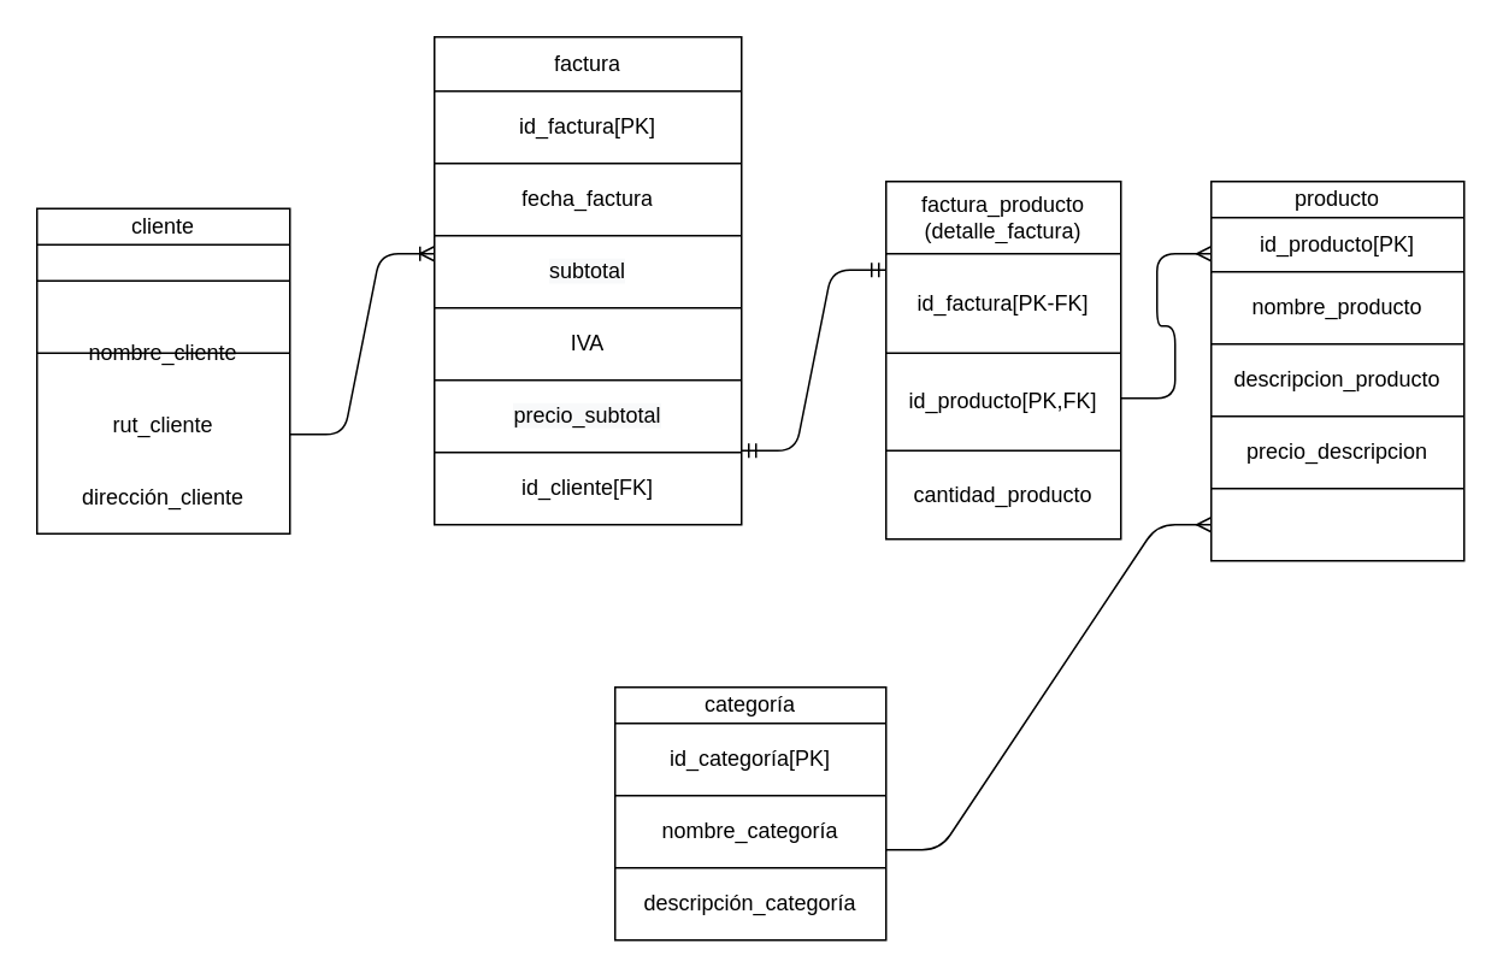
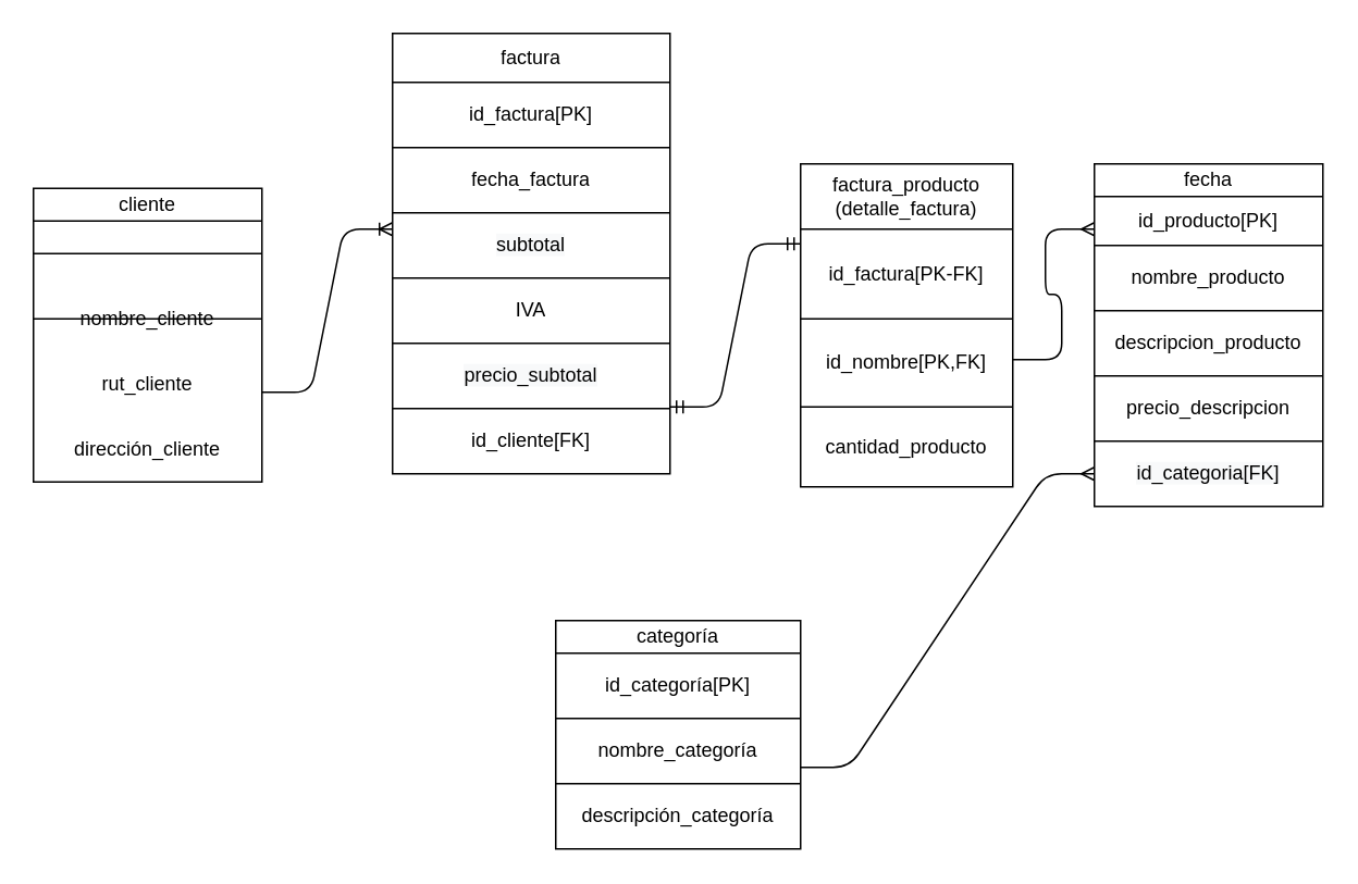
  <mxCell id="0" />
  <mxCell id="1" parent="0" />
  <mxCell id="2" value="" style="edgeStyle=entityRelationEdgeStyle;fontSize=12;html=1;endArrow=ERoneToMany;" edge="1" parent="1"><mxGeometry width="100" height="100" relative="1" as="geometry"><mxPoint x="160" y="240" as="sourcePoint" /><mxPoint x="240" y="140" as="targetPoint" /></mxGeometry></mxCell>
  <mxCell id="3" value="" style="edgeStyle=entityRelationEdgeStyle;fontSize=12;html=1;endArrow=ERmany;entryX=0;entryY=0.5;entryDx=0;entryDy=0;" edge="1" parent="1" target="60"><mxGeometry width="100" height="100" relative="1" as="geometry"><mxPoint x="490" y="470" as="sourcePoint" /><mxPoint x="600" y="330" as="targetPoint" /></mxGeometry></mxCell>
  <mxCell id="4" value="" style="shape=table;html=1;whiteSpace=wrap;startSize=0;container=1;collapsible=0;childLayout=tableLayout;" vertex="1" parent="1"><mxGeometry x="340" y="380" width="150" height="140" as="geometry" /></mxCell>
  <mxCell id="5" value="" style="shape=partialRectangle;html=1;whiteSpace=wrap;collapsible=0;dropTarget=0;pointerEvents=0;fillColor=none;top=0;left=0;bottom=0;right=0;points=[[0,0.5],[1,0.5]];portConstraint=eastwest;" vertex="1" parent="4"><mxGeometry width="150" height="20" as="geometry" /></mxCell>
  <mxCell id="6" value="categoría" style="shape=partialRectangle;html=1;whiteSpace=wrap;connectable=0;overflow=hidden;fillColor=none;top=0;left=0;bottom=0;right=0;" vertex="1" parent="5"><mxGeometry width="150" height="20" as="geometry" /></mxCell>
  <mxCell id="7" value="" style="shape=partialRectangle;html=1;whiteSpace=wrap;collapsible=0;dropTarget=0;pointerEvents=0;fillColor=none;top=0;left=0;bottom=0;right=0;points=[[0,0.5],[1,0.5]];portConstraint=eastwest;" vertex="1" parent="4"><mxGeometry y="20" width="150" height="40" as="geometry" /></mxCell>
  <mxCell id="8" value="id_categoría[PK]" style="shape=partialRectangle;html=1;whiteSpace=wrap;connectable=0;overflow=hidden;fillColor=none;top=0;left=0;bottom=0;right=0;" vertex="1" parent="7"><mxGeometry width="150" height="40" as="geometry" /></mxCell>
  <mxCell id="9" value="" style="shape=partialRectangle;html=1;whiteSpace=wrap;collapsible=0;dropTarget=0;pointerEvents=0;fillColor=none;top=0;left=0;bottom=0;right=0;points=[[0,0.5],[1,0.5]];portConstraint=eastwest;" vertex="1" parent="4"><mxGeometry y="60" width="150" height="40" as="geometry" /></mxCell>
  <mxCell id="10" value="nombre_categoría" style="shape=partialRectangle;html=1;whiteSpace=wrap;connectable=0;overflow=hidden;fillColor=none;top=0;left=0;bottom=0;right=0;" vertex="1" parent="9"><mxGeometry width="150" height="40" as="geometry" /></mxCell>
  <mxCell id="11" value="" style="shape=partialRectangle;html=1;whiteSpace=wrap;collapsible=0;dropTarget=0;pointerEvents=0;fillColor=none;top=0;left=0;bottom=0;right=0;points=[[0,0.5],[1,0.5]];portConstraint=eastwest;" vertex="1" parent="4"><mxGeometry y="100" width="150" height="40" as="geometry" /></mxCell>
  <mxCell id="12" value="descripción_categoría" style="shape=partialRectangle;html=1;whiteSpace=wrap;connectable=0;overflow=hidden;fillColor=none;top=0;left=0;bottom=0;right=0;" vertex="1" parent="11"><mxGeometry width="150" height="40" as="geometry" /></mxCell>
  <mxCell id="13" value="" style="shape=table;html=1;whiteSpace=wrap;startSize=0;container=1;collapsible=0;childLayout=tableLayout;" vertex="1" parent="1"><mxGeometry x="20" y="115" width="140" height="180" as="geometry" /></mxCell>
  <mxCell id="14" value="" style="shape=partialRectangle;html=1;whiteSpace=wrap;collapsible=0;dropTarget=0;pointerEvents=0;fillColor=none;top=0;left=0;bottom=0;right=0;points=[[0,0.5],[1,0.5]];portConstraint=eastwest;" vertex="1" parent="13"><mxGeometry width="140" height="20" as="geometry" /></mxCell>
  <mxCell id="15" value="cliente" style="shape=partialRectangle;html=1;whiteSpace=wrap;connectable=0;overflow=hidden;fillColor=none;top=0;left=0;bottom=0;right=0;" vertex="1" parent="14"><mxGeometry width="140" height="20" as="geometry" /></mxCell>
  <mxCell id="16" value="" style="shape=partialRectangle;html=1;whiteSpace=wrap;collapsible=0;dropTarget=0;pointerEvents=0;fillColor=none;top=0;left=0;bottom=0;right=0;points=[[0,0.5],[1,0.5]];portConstraint=eastwest;" vertex="1" parent="13"><mxGeometry y="20" width="140" height="40" as="geometry" /></mxCell>
  <mxCell id="17" value="" style="shape=partialRectangle;html=1;whiteSpace=wrap;collapsible=0;dropTarget=0;pointerEvents=0;fillColor=none;top=0;left=0;bottom=0;right=0;points=[[0,0.5],[1,0.5]];portConstraint=eastwest;" vertex="1" parent="13"><mxGeometry y="60" width="140" height="40" as="geometry" /></mxCell>
  <mxCell id="18" value="nombre_cliente" style="shape=partialRectangle;html=1;whiteSpace=wrap;connectable=0;overflow=hidden;fillColor=none;top=0;left=0;bottom=0;right=0;" vertex="1" parent="17"><mxGeometry width="140" height="40" as="geometry" /></mxCell>
  <mxCell id="19" value="" style="shape=partialRectangle;html=1;whiteSpace=wrap;collapsible=0;dropTarget=0;pointerEvents=0;fillColor=none;top=0;left=0;bottom=0;right=0;points=[[0,0.5],[1,0.5]];portConstraint=eastwest;" vertex="1" parent="13"><mxGeometry y="100" width="140" height="40" as="geometry" /></mxCell>
  <mxCell id="20" value="rut_cliente" style="shape=partialRectangle;html=1;whiteSpace=wrap;connectable=0;overflow=hidden;fillColor=none;top=0;left=0;bottom=0;right=0;" vertex="1" parent="19"><mxGeometry width="140" height="40" as="geometry" /></mxCell>
  <mxCell id="21" value="" style="shape=partialRectangle;html=1;whiteSpace=wrap;collapsible=0;dropTarget=0;pointerEvents=0;fillColor=none;top=0;left=0;bottom=0;right=0;points=[[0,0.5],[1,0.5]];portConstraint=eastwest;" vertex="1" parent="13"><mxGeometry y="140" width="140" height="40" as="geometry" /></mxCell>
  <mxCell id="22" value="dirección_cliente" style="shape=partialRectangle;html=1;whiteSpace=wrap;connectable=0;overflow=hidden;fillColor=none;top=0;left=0;bottom=0;right=0;" vertex="1" parent="21"><mxGeometry width="140" height="40" as="geometry" /></mxCell>
  <mxCell id="23" value="" style="shape=table;html=1;whiteSpace=wrap;startSize=0;container=1;collapsible=0;childLayout=tableLayout;" vertex="1" parent="1"><mxGeometry x="240" y="20" width="170" height="270" as="geometry" /></mxCell>
  <mxCell id="24" value="" style="shape=partialRectangle;html=1;whiteSpace=wrap;collapsible=0;dropTarget=0;pointerEvents=0;fillColor=none;top=0;left=0;bottom=0;right=0;points=[[0,0.5],[1,0.5]];portConstraint=eastwest;" vertex="1" parent="23"><mxGeometry width="170" height="30" as="geometry" /></mxCell>
  <mxCell id="25" value="factura" style="shape=partialRectangle;html=1;whiteSpace=wrap;connectable=0;overflow=hidden;fillColor=none;top=0;left=0;bottom=0;right=0;" vertex="1" parent="24"><mxGeometry width="170" height="30" as="geometry" /></mxCell>
  <mxCell id="26" value="" style="shape=partialRectangle;html=1;whiteSpace=wrap;collapsible=0;dropTarget=0;pointerEvents=0;fillColor=none;top=0;left=0;bottom=0;right=0;points=[[0,0.5],[1,0.5]];portConstraint=eastwest;" vertex="1" parent="23"><mxGeometry y="30" width="170" height="40" as="geometry" /></mxCell>
  <mxCell id="27" value="id_factura[PK]" style="shape=partialRectangle;html=1;whiteSpace=wrap;connectable=0;overflow=hidden;fillColor=none;top=0;left=0;bottom=0;right=0;" vertex="1" parent="26"><mxGeometry width="170" height="40" as="geometry" /></mxCell>
  <mxCell id="28" value="" style="shape=partialRectangle;html=1;whiteSpace=wrap;collapsible=0;dropTarget=0;pointerEvents=0;fillColor=none;top=0;left=0;bottom=0;right=0;points=[[0,0.5],[1,0.5]];portConstraint=eastwest;" vertex="1" parent="23"><mxGeometry y="70" width="170" height="40" as="geometry" /></mxCell>
  <mxCell id="29" value="fecha_factura" style="shape=partialRectangle;html=1;whiteSpace=wrap;connectable=0;overflow=hidden;fillColor=none;top=0;left=0;bottom=0;right=0;" vertex="1" parent="28"><mxGeometry width="170" height="40" as="geometry" /></mxCell>
  <mxCell id="30" value="" style="shape=partialRectangle;html=1;whiteSpace=wrap;collapsible=0;dropTarget=0;pointerEvents=0;fillColor=none;top=0;left=0;bottom=0;right=0;points=[[0,0.5],[1,0.5]];portConstraint=eastwest;" vertex="1" parent="23"><mxGeometry y="110" width="170" height="40" as="geometry" /></mxCell>
  <mxCell id="31" value="&lt;span style=&quot;color: rgb(0 , 0 , 0) ; font-family: &amp;#34;helvetica&amp;#34; ; font-size: 12px ; font-style: normal ; font-weight: 400 ; letter-spacing: normal ; text-align: center ; text-indent: 0px ; text-transform: none ; word-spacing: 0px ; background-color: rgb(248 , 249 , 250) ; display: inline ; float: none&quot;&gt;subtotal&lt;/span&gt;" style="shape=partialRectangle;html=1;whiteSpace=wrap;connectable=0;overflow=hidden;fillColor=none;top=0;left=0;bottom=0;right=0;" vertex="1" parent="30"><mxGeometry width="170" height="40" as="geometry" /></mxCell>
  <mxCell id="32" style="shape=partialRectangle;html=1;whiteSpace=wrap;collapsible=0;dropTarget=0;pointerEvents=0;fillColor=none;top=0;left=0;bottom=0;right=0;points=[[0,0.5],[1,0.5]];portConstraint=eastwest;" vertex="1" parent="23"><mxGeometry y="150" width="170" height="40" as="geometry" /></mxCell>
  <mxCell id="33" value="&lt;span&gt;IVA&lt;/span&gt;" style="shape=partialRectangle;html=1;whiteSpace=wrap;connectable=0;overflow=hidden;fillColor=none;top=0;left=0;bottom=0;right=0;" vertex="1" parent="32"><mxGeometry width="170" height="40" as="geometry" /></mxCell>
  <mxCell id="34" style="shape=partialRectangle;html=1;whiteSpace=wrap;collapsible=0;dropTarget=0;pointerEvents=0;fillColor=none;top=0;left=0;bottom=0;right=0;points=[[0,0.5],[1,0.5]];portConstraint=eastwest;" vertex="1" parent="23"><mxGeometry y="190" width="170" height="40" as="geometry" /></mxCell>
  <mxCell id="35" value="&lt;meta charset=&quot;utf-8&quot;&gt;&lt;span style=&quot;color: rgb(0, 0, 0); font-family: helvetica; font-size: 12px; font-style: normal; font-weight: 400; letter-spacing: normal; text-align: center; text-indent: 0px; text-transform: none; word-spacing: 0px; background-color: rgb(248, 249, 250); display: inline; float: none;&quot;&gt;precio_subtotal&lt;/span&gt;" style="shape=partialRectangle;html=1;whiteSpace=wrap;connectable=0;overflow=hidden;fillColor=none;top=0;left=0;bottom=0;right=0;" vertex="1" parent="34"><mxGeometry width="170" height="40" as="geometry" /></mxCell>
  <mxCell id="36" style="shape=partialRectangle;html=1;whiteSpace=wrap;collapsible=0;dropTarget=0;pointerEvents=0;fillColor=none;top=0;left=0;bottom=0;right=0;points=[[0,0.5],[1,0.5]];portConstraint=eastwest;" vertex="1" parent="23"><mxGeometry y="230" width="170" height="40" as="geometry" /></mxCell>
  <mxCell id="37" value="id_cliente[FK]" style="shape=partialRectangle;html=1;whiteSpace=wrap;connectable=0;overflow=hidden;fillColor=none;top=0;left=0;bottom=0;right=0;" vertex="1" parent="36"><mxGeometry width="170" height="40" as="geometry" /></mxCell>
  <mxCell id="38" value="" style="edgeStyle=entityRelationEdgeStyle;fontSize=12;html=1;endArrow=ERmandOne;startArrow=ERmandOne;" edge="1" parent="1"><mxGeometry width="100" height="100" relative="1" as="geometry"><mxPoint x="410" y="249" as="sourcePoint" /><mxPoint x="490" y="149" as="targetPoint" /></mxGeometry></mxCell>
  <mxCell id="39" value="" style="edgeStyle=entityRelationEdgeStyle;fontSize=12;html=1;endArrow=ERmany;" edge="1" parent="1"><mxGeometry width="100" height="100" relative="1" as="geometry"><mxPoint x="620" y="220" as="sourcePoint" /><mxPoint x="670" y="140" as="targetPoint" /></mxGeometry></mxCell>
  <mxCell id="40" value="" style="shape=table;html=1;whiteSpace=wrap;startSize=0;container=1;collapsible=0;childLayout=tableLayout;" vertex="1" parent="1"><mxGeometry x="490" y="100" width="130" height="198" as="geometry" /></mxCell>
  <mxCell id="41" value="" style="shape=partialRectangle;html=1;whiteSpace=wrap;collapsible=0;dropTarget=0;pointerEvents=0;fillColor=none;top=0;left=0;bottom=0;right=0;points=[[0,0.5],[1,0.5]];portConstraint=eastwest;" vertex="1" parent="40"><mxGeometry width="130" height="40" as="geometry" /></mxCell>
  <mxCell id="42" value="factura_producto&lt;br&gt;(detalle_factura)" style="shape=partialRectangle;html=1;whiteSpace=wrap;connectable=0;overflow=hidden;fillColor=none;top=0;left=0;bottom=0;right=0;" vertex="1" parent="41"><mxGeometry width="130" height="40" as="geometry" /></mxCell>
  <mxCell id="43" value="" style="shape=partialRectangle;html=1;whiteSpace=wrap;collapsible=0;dropTarget=0;pointerEvents=0;fillColor=none;top=0;left=0;bottom=0;right=0;points=[[0,0.5],[1,0.5]];portConstraint=eastwest;" vertex="1" parent="40"><mxGeometry y="40" width="130" height="55" as="geometry" /></mxCell>
  <mxCell id="44" value="&lt;span&gt;id_factura[PK-FK]&lt;/span&gt;" style="shape=partialRectangle;html=1;whiteSpace=wrap;connectable=0;overflow=hidden;fillColor=none;top=0;left=0;bottom=0;right=0;" vertex="1" parent="43"><mxGeometry width="130" height="55" as="geometry" /></mxCell>
  <mxCell id="45" style="shape=partialRectangle;html=1;whiteSpace=wrap;collapsible=0;dropTarget=0;pointerEvents=0;fillColor=none;top=0;left=0;bottom=0;right=0;points=[[0,0.5],[1,0.5]];portConstraint=eastwest;" vertex="1" parent="40"><mxGeometry y="95" width="130" height="54" as="geometry" /></mxCell>
- <mxCell id="46" value="&lt;span&gt;id_producto&lt;/span&gt;&lt;span&gt;[PK,FK]&lt;/span&gt;" style="shape=partialRectangle;html=1;whiteSpace=wrap;connectable=0;overflow=hidden;fillColor=none;top=0;left=0;bottom=0;right=0;" vertex="1" parent="45"><mxGeometry width="130" height="54" as="geometry" /></mxCell>
+ <mxCell id="46" value="&lt;span&gt;id_nombre&lt;/span&gt;&lt;span&gt;[PK,FK]&lt;/span&gt;" style="shape=partialRectangle;html=1;whiteSpace=wrap;connectable=0;overflow=hidden;fillColor=none;top=0;left=0;bottom=0;right=0;" vertex="1" parent="45"><mxGeometry width="130" height="54" as="geometry" /></mxCell>
  <mxCell id="47" value="" style="shape=partialRectangle;html=1;whiteSpace=wrap;collapsible=0;dropTarget=0;pointerEvents=0;fillColor=none;top=0;left=0;bottom=0;right=0;points=[[0,0.5],[1,0.5]];portConstraint=eastwest;" vertex="1" parent="40"><mxGeometry y="149" width="130" height="49" as="geometry" /></mxCell>
  <mxCell id="48" value="cantidad_producto" style="shape=partialRectangle;html=1;whiteSpace=wrap;connectable=0;overflow=hidden;fillColor=none;top=0;left=0;bottom=0;right=0;" vertex="1" parent="47"><mxGeometry width="130" height="49" as="geometry" /></mxCell>
  <mxCell id="49" value="" style="shape=table;html=1;whiteSpace=wrap;startSize=0;container=1;collapsible=0;childLayout=tableLayout;" vertex="1" parent="1"><mxGeometry x="670" y="100" width="140" height="210" as="geometry" /></mxCell>
  <mxCell id="50" value="" style="shape=partialRectangle;html=1;whiteSpace=wrap;collapsible=0;dropTarget=0;pointerEvents=0;fillColor=none;top=0;left=0;bottom=0;right=0;points=[[0,0.5],[1,0.5]];portConstraint=eastwest;" vertex="1" parent="49"><mxGeometry width="140" height="20" as="geometry" /></mxCell>
- <mxCell id="51" value="producto" style="shape=partialRectangle;html=1;whiteSpace=wrap;connectable=0;overflow=hidden;fillColor=none;top=0;left=0;bottom=0;right=0;" vertex="1" parent="50"><mxGeometry width="140" height="20" as="geometry" /></mxCell>
+ <mxCell id="51" value="fecha" style="shape=partialRectangle;html=1;whiteSpace=wrap;connectable=0;overflow=hidden;fillColor=none;top=0;left=0;bottom=0;right=0;" vertex="1" parent="50"><mxGeometry width="140" height="20" as="geometry" /></mxCell>
  <mxCell id="52" style="shape=partialRectangle;html=1;whiteSpace=wrap;collapsible=0;dropTarget=0;pointerEvents=0;fillColor=none;top=0;left=0;bottom=0;right=0;points=[[0,0.5],[1,0.5]];portConstraint=eastwest;" vertex="1" parent="49"><mxGeometry y="20" width="140" height="30" as="geometry" /></mxCell>
  <mxCell id="53" value="id_producto[PK]" style="shape=partialRectangle;html=1;whiteSpace=wrap;connectable=0;overflow=hidden;fillColor=none;top=0;left=0;bottom=0;right=0;" vertex="1" parent="52"><mxGeometry width="140" height="30" as="geometry" /></mxCell>
  <mxCell id="54" value="" style="shape=partialRectangle;html=1;whiteSpace=wrap;collapsible=0;dropTarget=0;pointerEvents=0;fillColor=none;top=0;left=0;bottom=0;right=0;points=[[0,0.5],[1,0.5]];portConstraint=eastwest;" vertex="1" parent="49"><mxGeometry y="50" width="140" height="40" as="geometry" /></mxCell>
  <mxCell id="55" value="nombre_producto" style="shape=partialRectangle;html=1;whiteSpace=wrap;connectable=0;overflow=hidden;fillColor=none;top=0;left=0;bottom=0;right=0;" vertex="1" parent="54"><mxGeometry width="140" height="40" as="geometry" /></mxCell>
  <mxCell id="56" value="" style="shape=partialRectangle;html=1;whiteSpace=wrap;collapsible=0;dropTarget=0;pointerEvents=0;fillColor=none;top=0;left=0;bottom=0;right=0;points=[[0,0.5],[1,0.5]];portConstraint=eastwest;" vertex="1" parent="49"><mxGeometry y="90" width="140" height="40" as="geometry" /></mxCell>
  <mxCell id="57" value="descripcion_producto" style="shape=partialRectangle;html=1;whiteSpace=wrap;connectable=0;overflow=hidden;fillColor=none;top=0;left=0;bottom=0;right=0;" vertex="1" parent="56"><mxGeometry width="140" height="40" as="geometry" /></mxCell>
  <mxCell id="58" value="" style="shape=partialRectangle;html=1;whiteSpace=wrap;collapsible=0;dropTarget=0;pointerEvents=0;fillColor=none;top=0;left=0;bottom=0;right=0;points=[[0,0.5],[1,0.5]];portConstraint=eastwest;" vertex="1" parent="49"><mxGeometry y="130" width="140" height="40" as="geometry" /></mxCell>
  <mxCell id="59" value="precio_descripcion" style="shape=partialRectangle;html=1;whiteSpace=wrap;connectable=0;overflow=hidden;fillColor=none;top=0;left=0;bottom=0;right=0;" vertex="1" parent="58"><mxGeometry width="140" height="40" as="geometry" /></mxCell>
  <mxCell id="60" style="shape=partialRectangle;html=1;whiteSpace=wrap;collapsible=0;dropTarget=0;pointerEvents=0;fillColor=none;top=0;left=0;bottom=0;right=0;points=[[0,0.5],[1,0.5]];portConstraint=eastwest;" vertex="1" parent="49"><mxGeometry y="170" width="140" height="40" as="geometry" /></mxCell>
+ <mxCell id="61" value="&lt;span style=&quot;color: rgb(0 , 0 , 0) ; font-family: &amp;#34;helvetica&amp;#34; ; font-size: 12px ; font-style: normal ; font-weight: 400 ; letter-spacing: normal ; text-align: center ; text-indent: 0px ; text-transform: none ; word-spacing: 0px ; background-color: rgb(248 , 249 , 250) ; display: inline ; float: none&quot;&gt;id_categoria[FK]&lt;/span&gt;" style="shape=partialRectangle;html=1;whiteSpace=wrap;connectable=0;overflow=hidden;fillColor=none;top=0;left=0;bottom=0;right=0;" vertex="1" parent="60"><mxGeometry width="140" height="40" as="geometry" /></mxCell>
